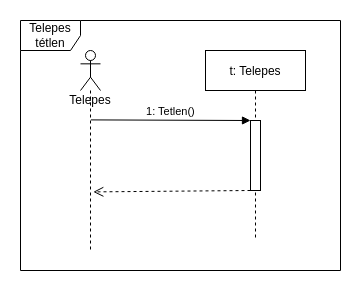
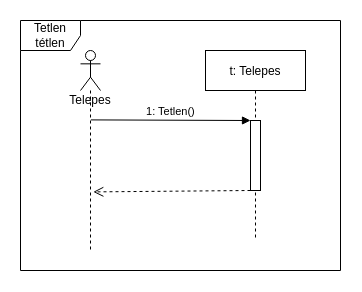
  <mxCell id="0" />
  <mxCell id="1" parent="0" />
- <mxCell id="2" value="Telepes tétlen" style="shape=umlFrame;whiteSpace=wrap;html=1;" parent="1" vertex="1"><mxGeometry x="20" y="20" width="320" height="250" as="geometry" /></mxCell>
+ <mxCell id="2" value="Tetlen tétlen" style="shape=umlFrame;whiteSpace=wrap;html=1;" parent="1" vertex="1"><mxGeometry x="20" y="20" width="320" height="250" as="geometry" /></mxCell>
  <mxCell id="3" value="t: Telepes" style="shape=umlLifeline;perimeter=lifelinePerimeter;container=1;collapsible=0;recursiveResize=0;rounded=0;shadow=0;strokeWidth=1;" parent="1" vertex="1"><mxGeometry x="205" y="50" width="100" height="190" as="geometry" /></mxCell>
  <mxCell id="4" value="" style="points=[];perimeter=orthogonalPerimeter;rounded=0;shadow=0;strokeWidth=1;" parent="3" vertex="1"><mxGeometry x="45" y="70" width="10" height="70" as="geometry" /></mxCell>
  <mxCell id="5" value="" style="verticalAlign=bottom;endArrow=open;dashed=1;endSize=8;shadow=0;strokeWidth=1;entryX=0.64;entryY=0.707;entryDx=0;entryDy=0;entryPerimeter=0;" parent="1" source="4" target="6" edge="1"><mxGeometry relative="1" as="geometry"><mxPoint x="110" y="190" as="targetPoint" /><mxPoint x="430" y="282" as="sourcePoint" /></mxGeometry></mxCell>
  <mxCell id="6" value="Telepes" style="shape=umlLifeline;participant=umlActor;perimeter=lifelinePerimeter;whiteSpace=wrap;html=1;container=1;collapsible=0;recursiveResize=0;verticalAlign=top;spacingTop=36;outlineConnect=0;" parent="1" vertex="1"><mxGeometry x="80" y="50" width="20" height="200" as="geometry" /></mxCell>
  <mxCell id="7" value="1: Tetlen()" style="verticalAlign=bottom;startArrow=none;endArrow=block;startSize=8;shadow=0;strokeWidth=1;startFill=0;exitX=0.52;exitY=0.347;exitDx=0;exitDy=0;exitPerimeter=0;" parent="1" source="6" target="4" edge="1"><mxGeometry relative="1" as="geometry"><mxPoint x="120" y="120" as="sourcePoint" /></mxGeometry></mxCell>
